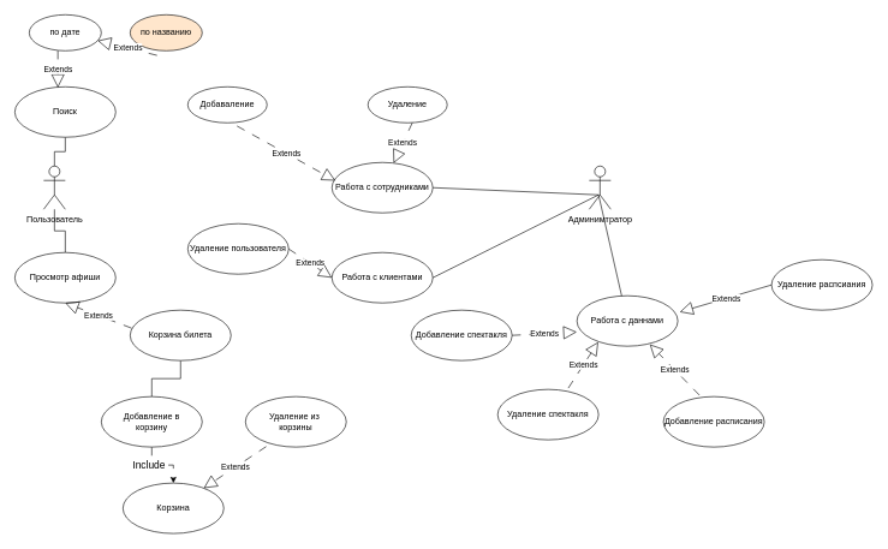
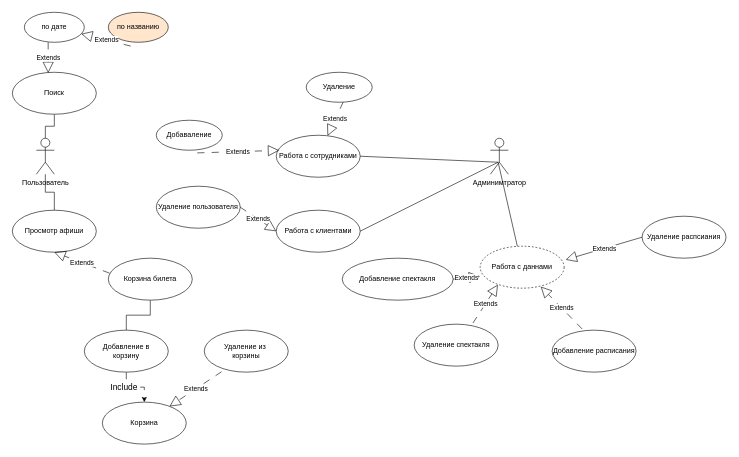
  <mxCell id="0" />
  <mxCell id="1" parent="0" />
  <mxCell id="2" value="Пользователь" style="shape=umlActor;verticalLabelPosition=bottom;verticalAlign=top;html=1;outlineConnect=0;" parent="1" vertex="1"><mxGeometry x="60" y="230" width="30" height="60" as="geometry" /></mxCell>
  <mxCell id="3" value="Админимтратор" style="shape=umlActor;verticalLabelPosition=bottom;verticalAlign=top;html=1;outlineConnect=0;" parent="1" vertex="1"><mxGeometry x="817" y="230" width="30" height="60" as="geometry" /></mxCell>
  <mxCell id="4" value="" style="edgeStyle=orthogonalEdgeStyle;rounded=0;orthogonalLoop=1;jettySize=auto;html=1;endArrow=none;endFill=0;" edge="1" parent="1" source="5" target="2"><mxGeometry relative="1" as="geometry" /></mxCell>
  <mxCell id="5" value="Просмотр афиши" style="ellipse;whiteSpace=wrap;html=1;" vertex="1" parent="1"><mxGeometry y="350" width="140" height="70" as="geometry" x="20" /></mxCell>
  <mxCell id="6" value="" style="edgeStyle=orthogonalEdgeStyle;rounded=0;orthogonalLoop=1;jettySize=auto;html=1;endArrow=none;endFill=0;" edge="1" parent="1" source="7" target="2"><mxGeometry relative="1" as="geometry" /></mxCell>
  <mxCell id="7" value="Поиск" style="ellipse;whiteSpace=wrap;html=1;" vertex="1" parent="1"><mxGeometry y="120" width="140" height="70" as="geometry" x="20" /></mxCell>
  <mxCell id="8" value="по дате" style="ellipse;whiteSpace=wrap;html=1;" vertex="1" parent="1"><mxGeometry x="40" y="20" width="100" height="50" as="geometry" /></mxCell>
  <mxCell id="9" value="по названию" style="ellipse;whiteSpace=wrap;html=1;fillColor=#ffe6cc;" vertex="1" parent="1"><mxGeometry x="180" y="20" width="100" height="50" as="geometry" /></mxCell>
  <mxCell id="10" value="Extends" style="endArrow=block;endSize=16;endFill=0;html=1;rounded=0;exitX=0.373;exitY=1.127;exitDx=0;exitDy=0;exitPerimeter=0;dashed=1;dashPattern=12 12;" edge="1" parent="1" source="9" target="8"><mxGeometry width="160" relative="1" as="geometry"><mxPoint x="470" y="240" as="sourcePoint" /><mxPoint x="630" y="240" as="targetPoint" /></mxGeometry></mxCell>
  <mxCell id="11" value="Extends" style="endArrow=block;endSize=16;endFill=0;html=1;rounded=0;exitX=0.397;exitY=0.999;exitDx=0;exitDy=0;exitPerimeter=0;entryX=0.427;entryY=0.016;entryDx=0;entryDy=0;entryPerimeter=0;dashed=1;dashPattern=12 12;" edge="1" parent="1" source="8" target="7"><mxGeometry width="160" relative="1" as="geometry"><mxPoint x="227" y="86" as="sourcePoint" /><mxPoint x="144" y="138" as="targetPoint" /></mxGeometry></mxCell>
  <mxCell id="12" value="" style="edgeStyle=orthogonalEdgeStyle;rounded=0;orthogonalLoop=1;jettySize=auto;html=1;endArrow=none;endFill=0;" edge="1" parent="1" source="13" target="17"><mxGeometry relative="1" as="geometry" /></mxCell>
  <mxCell id="13" value="Корзина билета" style="ellipse;whiteSpace=wrap;html=1;" vertex="1" parent="1"><mxGeometry x="180" y="430" width="140" height="70" as="geometry" /></mxCell>
  <mxCell id="14" value="Extends" style="endArrow=block;endSize=16;endFill=0;html=1;rounded=0;exitX=0.015;exitY=0.357;exitDx=0;exitDy=0;exitPerimeter=0;entryX=0.5;entryY=1;entryDx=0;entryDy=0;dashed=1;dashPattern=12 12;" edge="1" parent="1" source="13" target="5"><mxGeometry width="160" relative="1" as="geometry"><mxPoint x="227" y="86" as="sourcePoint" /><mxPoint x="144" y="138" as="targetPoint" /></mxGeometry></mxCell>
  <mxCell id="15" value="" style="edgeStyle=orthogonalEdgeStyle;rounded=0;orthogonalLoop=1;jettySize=auto;html=1;dashed=1;dashPattern=12 12;" edge="1" parent="1" source="17" target="20"><mxGeometry relative="1" as="geometry" /></mxCell>
  <mxCell id="16" value="&lt;font style=&quot;font-size: 14px;&quot;&gt;Include&lt;/font&gt;" style="edgeLabel;html=1;align=center;verticalAlign=middle;resizable=0;points=[];" vertex="1" connectable="0" parent="15"><mxGeometry x="-0.378" y="-4" relative="1" as="geometry"><mxPoint x="-5" y="-4" as="offset" /></mxGeometry></mxCell>
  <mxCell id="17" value="Добавление в&lt;br&gt;корзину" style="ellipse;whiteSpace=wrap;html=1;" vertex="1" parent="1"><mxGeometry x="140" y="550" width="140" height="70" as="geometry" /></mxCell>
  <mxCell id="18" value="Удаление из&amp;nbsp;&lt;br&gt;корзины" style="ellipse;whiteSpace=wrap;html=1;" vertex="1" parent="1"><mxGeometry x="340" y="550" width="140" height="70" as="geometry" /></mxCell>
  <mxCell id="19" value="Extends" style="endArrow=block;endSize=16;endFill=0;html=1;rounded=0;exitX=0.206;exitY=0.99;exitDx=0;exitDy=0;exitPerimeter=0;dashed=1;dashPattern=12 12;" edge="1" parent="1" source="18" target="20"><mxGeometry width="160" relative="1" as="geometry"><mxPoint x="192" y="465" as="sourcePoint" /><mxPoint x="310" y="640" as="targetPoint" /></mxGeometry></mxCell>
  <mxCell id="20" value="Корзина" style="ellipse;whiteSpace=wrap;html=1;" vertex="1" parent="1"><mxGeometry x="170" y="670" width="140" height="70" as="geometry" /></mxCell>
- <mxCell id="21" value="Работа с даннами" style="ellipse;whiteSpace=wrap;html=1;" vertex="1" parent="1"><mxGeometry x="800" y="410" width="140" height="70" as="geometry" /></mxCell>
+ <mxCell id="21" value="Работа с даннами" style="ellipse;whiteSpace=wrap;html=1;dashed=1;" vertex="1" parent="1"><mxGeometry x="800" y="410" width="140" height="70" as="geometry" /></mxCell>
  <mxCell id="22" value="Работа с сотрудниками" style="ellipse;whiteSpace=wrap;html=1;" vertex="1" parent="1"><mxGeometry x="460" y="225" width="140" height="70" as="geometry" /></mxCell>
  <mxCell id="23" value="Работа с клиентами" style="ellipse;whiteSpace=wrap;html=1;" vertex="1" parent="1"><mxGeometry x="460" y="350" width="140" height="70" as="geometry" /></mxCell>
  <mxCell id="24" value="" style="edgeStyle=none;orthogonalLoop=1;jettySize=auto;html=1;rounded=0;exitX=1;exitY=0.5;exitDx=0;exitDy=0;endArrow=none;endFill=0;" edge="1" parent="1" source="23"><mxGeometry width="100" relative="1" as="geometry"><mxPoint x="570" y="390" as="sourcePoint" /><mxPoint x="830" y="270" as="targetPoint" /><Array as="points" /></mxGeometry></mxCell>
  <mxCell id="25" value="" style="edgeStyle=none;orthogonalLoop=1;jettySize=auto;html=1;rounded=0;exitX=1;exitY=0.5;exitDx=0;exitDy=0;endArrow=none;endFill=0;" edge="1" parent="1" source="22"><mxGeometry width="100" relative="1" as="geometry"><mxPoint x="570" y="250" as="sourcePoint" /><mxPoint x="830" y="270" as="targetPoint" /><Array as="points" /></mxGeometry></mxCell>
  <mxCell id="26" value="" style="edgeStyle=none;orthogonalLoop=1;jettySize=auto;html=1;rounded=0;endArrow=none;endFill=0;" edge="1" parent="1" source="21"><mxGeometry width="100" relative="1" as="geometry"><mxPoint x="600" y="150" as="sourcePoint" /><mxPoint x="830" y="270" as="targetPoint" /><Array as="points" /></mxGeometry></mxCell>
  <mxCell id="27" value="Удаление пользователя" style="ellipse;whiteSpace=wrap;html=1;" vertex="1" parent="1"><mxGeometry x="260" y="310" width="140" height="70" as="geometry" /></mxCell>
  <mxCell id="28" value="Extends" style="endArrow=block;endSize=16;endFill=0;html=1;rounded=0;exitX=1;exitY=0.5;exitDx=0;exitDy=0;entryX=0;entryY=0.5;entryDx=0;entryDy=0;dashed=1;dashPattern=12 12;" edge="1" parent="1" source="27" target="23"><mxGeometry width="160" relative="1" as="geometry"><mxPoint x="379" y="629" as="sourcePoint" /><mxPoint x="292" y="687" as="targetPoint" /></mxGeometry></mxCell>
  <mxCell id="29" value="Удаление" style="ellipse;whiteSpace=wrap;html=1;" vertex="1" parent="1"><mxGeometry x="510" y="120" width="110" height="50" as="geometry" /></mxCell>
- <mxCell id="30" value="Добаваление" style="ellipse;whiteSpace=wrap;html=1;" vertex="1" parent="1"><mxGeometry x="260" y="120" width="110" height="50" as="geometry" /></mxCell>
+ <mxCell id="30" value="Добаваление" style="ellipse;whiteSpace=wrap;html=1;" vertex="1" parent="1"><mxGeometry x="260" y="200" width="110" height="50" as="geometry" /></mxCell>
  <mxCell id="31" value="Extends" style="endArrow=block;endSize=16;endFill=0;html=1;rounded=0;exitX=0.373;exitY=1.127;exitDx=0;exitDy=0;exitPerimeter=0;dashed=1;dashPattern=12 12;" edge="1" parent="1" target="22"><mxGeometry width="160" relative="1" as="geometry"><mxPoint x="571.5" y="170" as="sourcePoint" /><mxPoint x="488.5" y="222" as="targetPoint" /></mxGeometry></mxCell>
  <mxCell id="32" value="Extends" style="endArrow=block;endSize=16;endFill=0;html=1;rounded=0;exitX=0.621;exitY=1.089;exitDx=0;exitDy=0;exitPerimeter=0;entryX=0.034;entryY=0.36;entryDx=0;entryDy=0;entryPerimeter=0;dashed=1;dashPattern=12 12;" edge="1" parent="1" source="30" target="22"><mxGeometry width="160" relative="1" as="geometry"><mxPoint x="581.5" y="180" as="sourcePoint" /><mxPoint x="556" y="236" as="targetPoint" /></mxGeometry></mxCell>
  <mxCell id="33" value="Добавление расписания" style="ellipse;whiteSpace=wrap;html=1;" vertex="1" parent="1"><mxGeometry x="920" y="550" width="140" height="70" as="geometry" /></mxCell>
  <mxCell id="34" value="Удаление распсиания" style="ellipse;whiteSpace=wrap;html=1;" vertex="1" parent="1"><mxGeometry x="1070" y="360" width="140" height="70" as="geometry" /></mxCell>
  <mxCell id="35" value="Удаление спектакля" style="ellipse;whiteSpace=wrap;html=1;" vertex="1" parent="1"><mxGeometry x="690" y="540" width="140" height="70" as="geometry" /></mxCell>
- <mxCell id="36" value="Добавление спектакля" style="ellipse;whiteSpace=wrap;html=1;" vertex="1" parent="1"><mxGeometry x="570" y="430" width="140" height="70" as="geometry" /></mxCell>
+ <mxCell id="36" value="Добавление спектакля" style="ellipse;whiteSpace=wrap;html=1;" vertex="1" parent="1"><mxGeometry x="570" y="430" width="185" height="70" as="geometry" /></mxCell>
  <mxCell id="37" value="Extends" style="endArrow=block;endSize=16;endFill=0;html=1;rounded=0;exitX=1;exitY=0.5;exitDx=0;exitDy=0;entryX=-0.002;entryY=0.719;entryDx=0;entryDy=0;dashed=1;dashPattern=12 12;entryPerimeter=0;" edge="1" parent="1" source="36" target="21"><mxGeometry width="160" relative="1" as="geometry"><mxPoint x="750" y="470" as="sourcePoint" /><mxPoint x="810" y="510" as="targetPoint" /></mxGeometry></mxCell>
  <mxCell id="38" value="Extends" style="endArrow=block;endSize=16;endFill=0;html=1;rounded=0;exitX=0.7;exitY=-0.026;exitDx=0;exitDy=0;entryX=0.211;entryY=0.917;entryDx=0;entryDy=0;dashed=1;dashPattern=12 12;entryPerimeter=0;exitPerimeter=0;" edge="1" parent="1" source="35" target="21"><mxGeometry width="160" relative="1" as="geometry"><mxPoint x="720" y="475" as="sourcePoint" /><mxPoint x="810" y="470" as="targetPoint" /></mxGeometry></mxCell>
  <mxCell id="39" value="Extends" style="endArrow=block;endSize=16;endFill=0;html=1;rounded=0;entryX=0.722;entryY=0.963;entryDx=0;entryDy=0;dashed=1;dashPattern=12 12;entryPerimeter=0;" edge="1" parent="1" target="21"><mxGeometry width="160" relative="1" as="geometry"><mxPoint x="970" y="548" as="sourcePoint" /><mxPoint x="840" y="484" as="targetPoint" /></mxGeometry></mxCell>
  <mxCell id="40" value="Extends" style="endArrow=block;endSize=16;endFill=0;html=1;rounded=0;exitX=0;exitY=0.5;exitDx=0;exitDy=0;entryX=1.019;entryY=0.323;entryDx=0;entryDy=0;entryPerimeter=0;dashed=0;dashPattern=12 12;" edge="1" parent="1" source="34" target="21"><mxGeometry width="160" relative="1" as="geometry"><mxPoint x="500" y="380" as="sourcePoint" /><mxPoint x="660" y="380" as="targetPoint" /></mxGeometry></mxCell>
